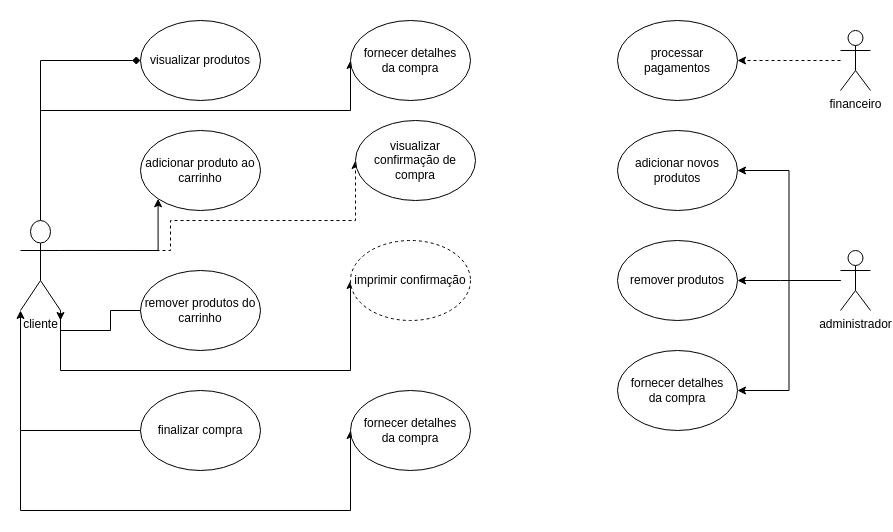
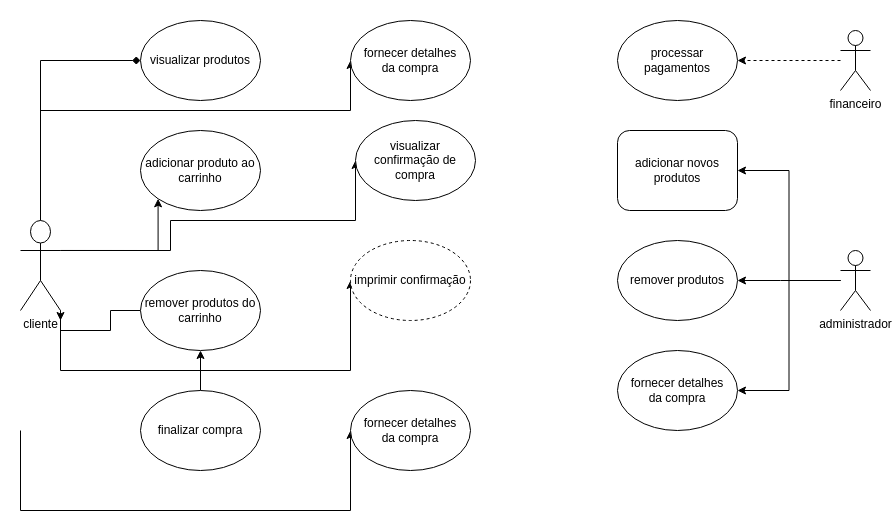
  <mxCell id="0" />
  <mxCell id="1" parent="0" />
  <mxCell id="2" style="edgeStyle=orthogonalEdgeStyle;rounded=0;orthogonalLoop=1;jettySize=auto;html=1;entryX=0;entryY=0.5;entryDx=0;entryDy=0;endArrow=diamond;" edge="1" parent="1" source="9" target="10"><mxGeometry relative="1" as="geometry"><mxPoint x="110" y="140" as="targetPoint" /><Array as="points"><mxPoint x="40" y="60" /></Array></mxGeometry></mxCell>
  <mxCell id="3" style="edgeStyle=orthogonalEdgeStyle;rounded=0;orthogonalLoop=1;jettySize=auto;html=1;entryX=0;entryY=1;entryDx=0;entryDy=0;exitX=1;exitY=0.333;exitDx=0;exitDy=0;exitPerimeter=0;" edge="1" parent="1" source="9" target="11"><mxGeometry relative="1" as="geometry"><mxPoint x="80" y="260" as="sourcePoint" /><Array as="points"><mxPoint x="158" y="250" /></Array></mxGeometry></mxCell>
- <mxCell id="4" style="edgeStyle=orthogonalEdgeStyle;rounded=0;orthogonalLoop=1;jettySize=auto;html=1;entryX=0;entryY=0.5;entryDx=0;entryDy=0;dashed=1;" edge="1" parent="1" source="9" target="17"><mxGeometry relative="1" as="geometry"><Array as="points"><mxPoint x="170" y="250" /><mxPoint x="170" y="220" /></Array></mxGeometry></mxCell>
+ <mxCell id="4" style="edgeStyle=orthogonalEdgeStyle;rounded=0;orthogonalLoop=1;jettySize=auto;html=1;entryX=0;entryY=0.5;entryDx=0;entryDy=0;" edge="1" parent="1" source="9" target="17"><mxGeometry relative="1" as="geometry"><Array as="points"><mxPoint x="170" y="250" /><mxPoint x="170" y="220" /></Array></mxGeometry></mxCell>
  <mxCell id="5" style="edgeStyle=orthogonalEdgeStyle;rounded=0;orthogonalLoop=1;jettySize=auto;html=1;entryX=0;entryY=0.5;entryDx=0;entryDy=0;" edge="1" parent="1" target="18"><mxGeometry relative="1" as="geometry"><mxPoint x="60" y="320" as="sourcePoint" /><Array as="points"><mxPoint x="60" y="370" /></Array></mxGeometry></mxCell>
  <mxCell id="6" style="edgeStyle=orthogonalEdgeStyle;rounded=0;orthogonalLoop=1;jettySize=auto;html=1;exitX=1;exitY=1;exitDx=0;exitDy=0;exitPerimeter=0;" edge="1" parent="1" source="9"><mxGeometry relative="1" as="geometry"><mxPoint x="60" y="320" as="targetPoint" /></mxGeometry></mxCell>
  <mxCell id="7" style="edgeStyle=orthogonalEdgeStyle;rounded=0;orthogonalLoop=1;jettySize=auto;html=1;entryX=0;entryY=0.5;entryDx=0;entryDy=0;" edge="1" parent="1" target="19"><mxGeometry relative="1" as="geometry"><mxPoint x="20" y="430" as="sourcePoint" /><Array as="points"><mxPoint x="20" y="510" /></Array></mxGeometry></mxCell>
  <mxCell id="8" style="edgeStyle=orthogonalEdgeStyle;rounded=0;orthogonalLoop=1;jettySize=auto;html=1;entryX=0;entryY=0.5;entryDx=0;entryDy=0;" edge="1" parent="1" source="9" target="16"><mxGeometry relative="1" as="geometry"><Array as="points"><mxPoint x="40" y="110" /></Array></mxGeometry></mxCell>
  <mxCell id="9" value="cliente" style="shape=umlActor;verticalLabelPosition=bottom;verticalAlign=top;html=1;outlineConnect=0;" vertex="1" parent="1"><mxGeometry x="20" y="220" width="40" height="90" as="geometry" /></mxCell>
  <mxCell id="10" value="visualizar produtos" style="ellipse;whiteSpace=wrap;html=1;" vertex="1" parent="1"><mxGeometry x="140" y="20" width="120" height="80" as="geometry" /></mxCell>
  <mxCell id="11" value="adicionar produto ao carrinho" style="ellipse;whiteSpace=wrap;html=1;" vertex="1" parent="1"><mxGeometry x="140" y="130" width="120" height="80" as="geometry" /></mxCell>
  <mxCell id="12" style="edgeStyle=orthogonalEdgeStyle;rounded=0;orthogonalLoop=1;jettySize=auto;html=1;entryX=1;entryY=1;entryDx=0;entryDy=0;entryPerimeter=0;exitX=0;exitY=0.5;exitDx=0;exitDy=0;endArrow=none;" edge="1" parent="1" source="13" target="9"><mxGeometry relative="1" as="geometry"><Array as="points"><mxPoint x="110" y="310" /><mxPoint x="110" y="330" /><mxPoint x="60" y="330" /></Array></mxGeometry></mxCell>
  <mxCell id="13" value="remover produtos do&lt;br&gt;carrinho" style="ellipse;whiteSpace=wrap;html=1;" vertex="1" parent="1"><mxGeometry x="140" y="270" width="120" height="80" as="geometry" /></mxCell>
- <mxCell id="14" style="edgeStyle=orthogonalEdgeStyle;rounded=0;orthogonalLoop=1;jettySize=auto;html=1;entryX=0;entryY=1;entryDx=0;entryDy=0;entryPerimeter=0;" edge="1" parent="1" source="15" target="9"><mxGeometry relative="1" as="geometry"><mxPoint x="40" y="320" as="targetPoint" /></mxGeometry></mxCell>
+ <mxCell id="14" style="edgeStyle=orthogonalEdgeStyle;rounded=0;orthogonalLoop=1;jettySize=auto;html=1;" edge="1" parent="1" source="15" target="13"><mxGeometry relative="1" as="geometry"><mxPoint x="40" y="320" as="targetPoint" /></mxGeometry></mxCell>
  <mxCell id="15" value="finalizar compra" style="ellipse;whiteSpace=wrap;html=1;" vertex="1" parent="1"><mxGeometry x="140" y="390" width="120" height="80" as="geometry" /></mxCell>
  <mxCell id="16" value="fornecer detalhes&lt;br&gt;da compra" style="ellipse;whiteSpace=wrap;html=1;" vertex="1" parent="1"><mxGeometry x="350" y="20" width="120" height="80" as="geometry" /></mxCell>
  <mxCell id="17" value="visualizar confirmação de compra" style="ellipse;whiteSpace=wrap;html=1;" vertex="1" parent="1"><mxGeometry x="355" y="120" width="120" height="80" as="geometry" /></mxCell>
  <mxCell id="18" value="imprimir confirmação" style="ellipse;whiteSpace=wrap;html=1;dashed=1;" vertex="1" parent="1"><mxGeometry x="350" y="240" width="120" height="80" as="geometry" /></mxCell>
  <mxCell id="19" value="fornecer detalhes&lt;br&gt;da compra" style="ellipse;whiteSpace=wrap;html=1;" vertex="1" parent="1"><mxGeometry x="350" y="390" width="120" height="80" as="geometry" /></mxCell>
  <mxCell id="20" value="processar pagamentos" style="ellipse;whiteSpace=wrap;html=1;" vertex="1" parent="1"><mxGeometry x="617" y="20" width="120" height="80" as="geometry" /></mxCell>
- <mxCell id="21" value="adicionar novos produtos" style="ellipse;whiteSpace=wrap;html=1;" vertex="1" parent="1"><mxGeometry x="617" y="130" width="120" height="80" as="geometry" /></mxCell>
+ <mxCell id="21" value="adicionar novos produtos" style="whiteSpace=wrap;html=1;rounded=1;" vertex="1" parent="1"><mxGeometry x="617" y="130" width="120" height="80" as="geometry" /></mxCell>
  <mxCell id="22" value="remover produtos" style="ellipse;whiteSpace=wrap;html=1;" vertex="1" parent="1"><mxGeometry x="617" y="240" width="120" height="80" as="geometry" /></mxCell>
  <mxCell id="23" value="fornecer detalhes&lt;br&gt;da compra" style="ellipse;whiteSpace=wrap;html=1;" vertex="1" parent="1"><mxGeometry x="617" y="350" width="120" height="80" as="geometry" /></mxCell>
  <mxCell id="24" style="edgeStyle=orthogonalEdgeStyle;rounded=0;orthogonalLoop=1;jettySize=auto;html=1;entryX=1;entryY=0.5;entryDx=0;entryDy=0;dashed=1;" edge="1" parent="1" source="25" target="20"><mxGeometry relative="1" as="geometry" /></mxCell>
  <mxCell id="25" value="financeiro" style="shape=umlActor;verticalLabelPosition=bottom;verticalAlign=top;html=1;outlineConnect=0;" vertex="1" parent="1"><mxGeometry x="840" y="30" width="30" height="60" as="geometry" /></mxCell>
  <mxCell id="26" style="edgeStyle=orthogonalEdgeStyle;rounded=0;orthogonalLoop=1;jettySize=auto;html=1;entryX=1;entryY=0.5;entryDx=0;entryDy=0;" edge="1" parent="1" source="29" target="22"><mxGeometry relative="1" as="geometry"><Array as="points"><mxPoint x="780" y="280" /><mxPoint x="780" y="280" /></Array></mxGeometry></mxCell>
  <mxCell id="27" style="edgeStyle=orthogonalEdgeStyle;rounded=0;orthogonalLoop=1;jettySize=auto;html=1;entryX=1;entryY=0.5;entryDx=0;entryDy=0;" edge="1" parent="1" source="29" target="23"><mxGeometry relative="1" as="geometry" /></mxCell>
  <mxCell id="28" style="edgeStyle=orthogonalEdgeStyle;rounded=0;orthogonalLoop=1;jettySize=auto;html=1;entryX=1;entryY=0.5;entryDx=0;entryDy=0;" edge="1" parent="1" source="29" target="21"><mxGeometry relative="1" as="geometry" /></mxCell>
  <mxCell id="29" value="administrador" style="shape=umlActor;verticalLabelPosition=bottom;verticalAlign=top;html=1;outlineConnect=0;" vertex="1" parent="1"><mxGeometry x="840" y="250" width="30" height="60" as="geometry" /></mxCell>
